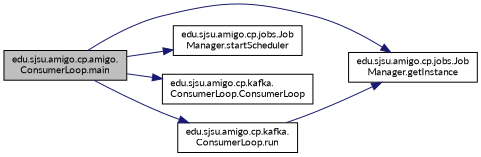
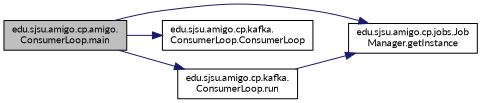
  digraph {
    fontname=Lato
    rankdir=LR
    node [color=black fillcolor=white fontname=Lato fontsize=10 shape=record style=filled]
    edge [color=midnightblue fontname=Lato fontsize=10 labelfontname=Helvetica labelfontsize=10 style=solid]
    n1 [fillcolor=grey75 fontcolor=black height=0.2 label="edu.sjsu.amigo.cp.amigo.\lConsumerLoop.main" width=0.4]
    n2 [height=0.2 label="edu.sjsu.amigo.cp.jobs.Job\lManager.getInstance" width=0.4]
-   n3 [height=0.2 label="edu.sjsu.amigo.cp.jobs.Job\lManager.startScheduler" width=0.4]
    n4 [height=0.2 label="edu.sjsu.amigo.cp.kafka.\lConsumerLoop.ConsumerLoop" width=0.4]
    n5 [height=0.2 label="edu.sjsu.amigo.cp.kafka.\lConsumerLoop.run" width=0.4]
    n1 -> n2
-   n1 -> n3
    n1 -> n4
    n1 -> n5
    n5 -> n2
  }
